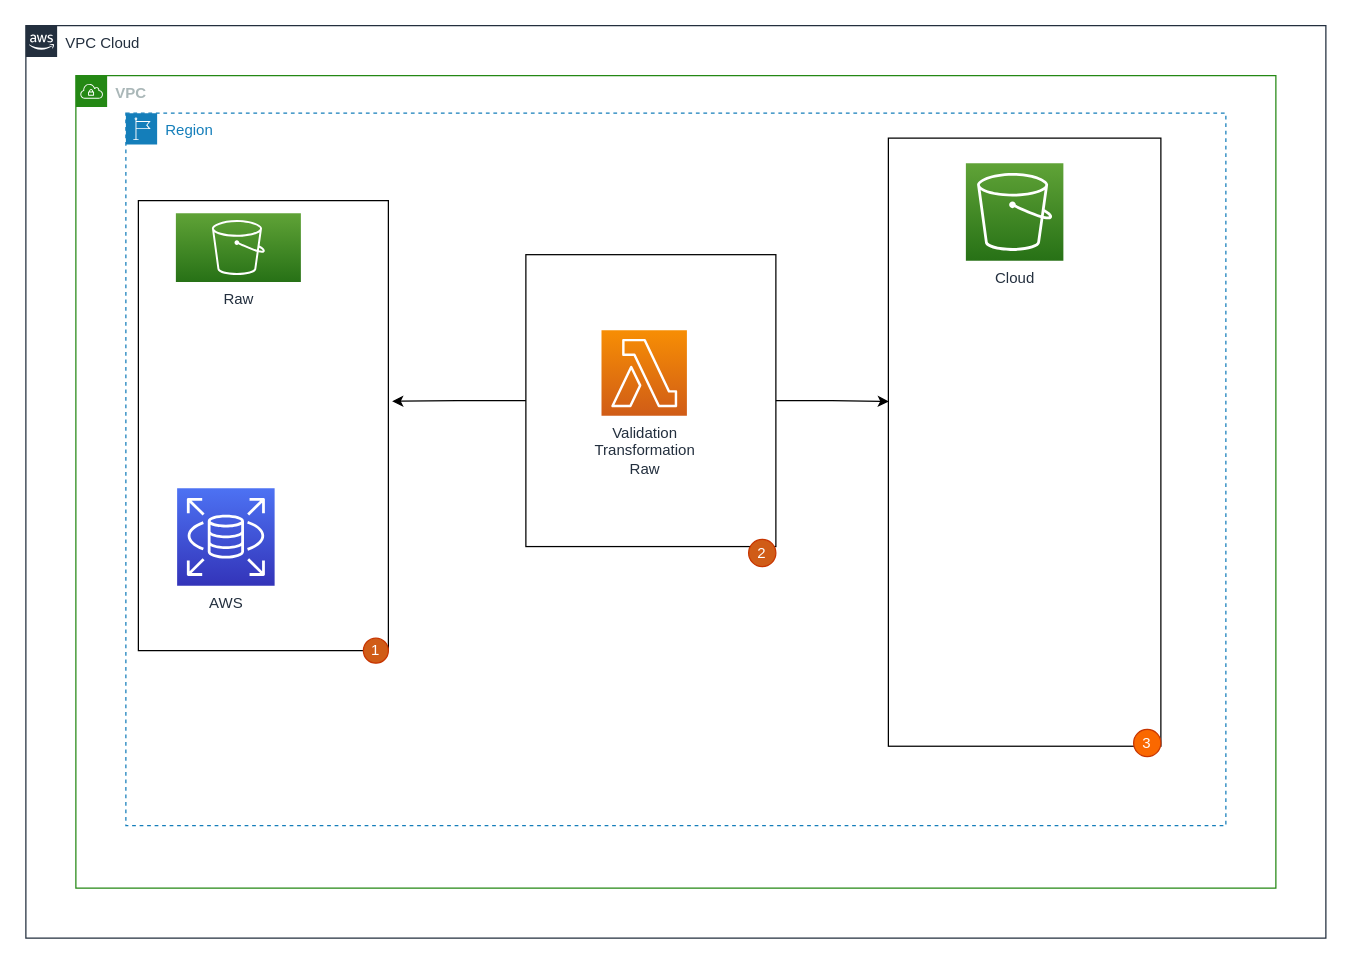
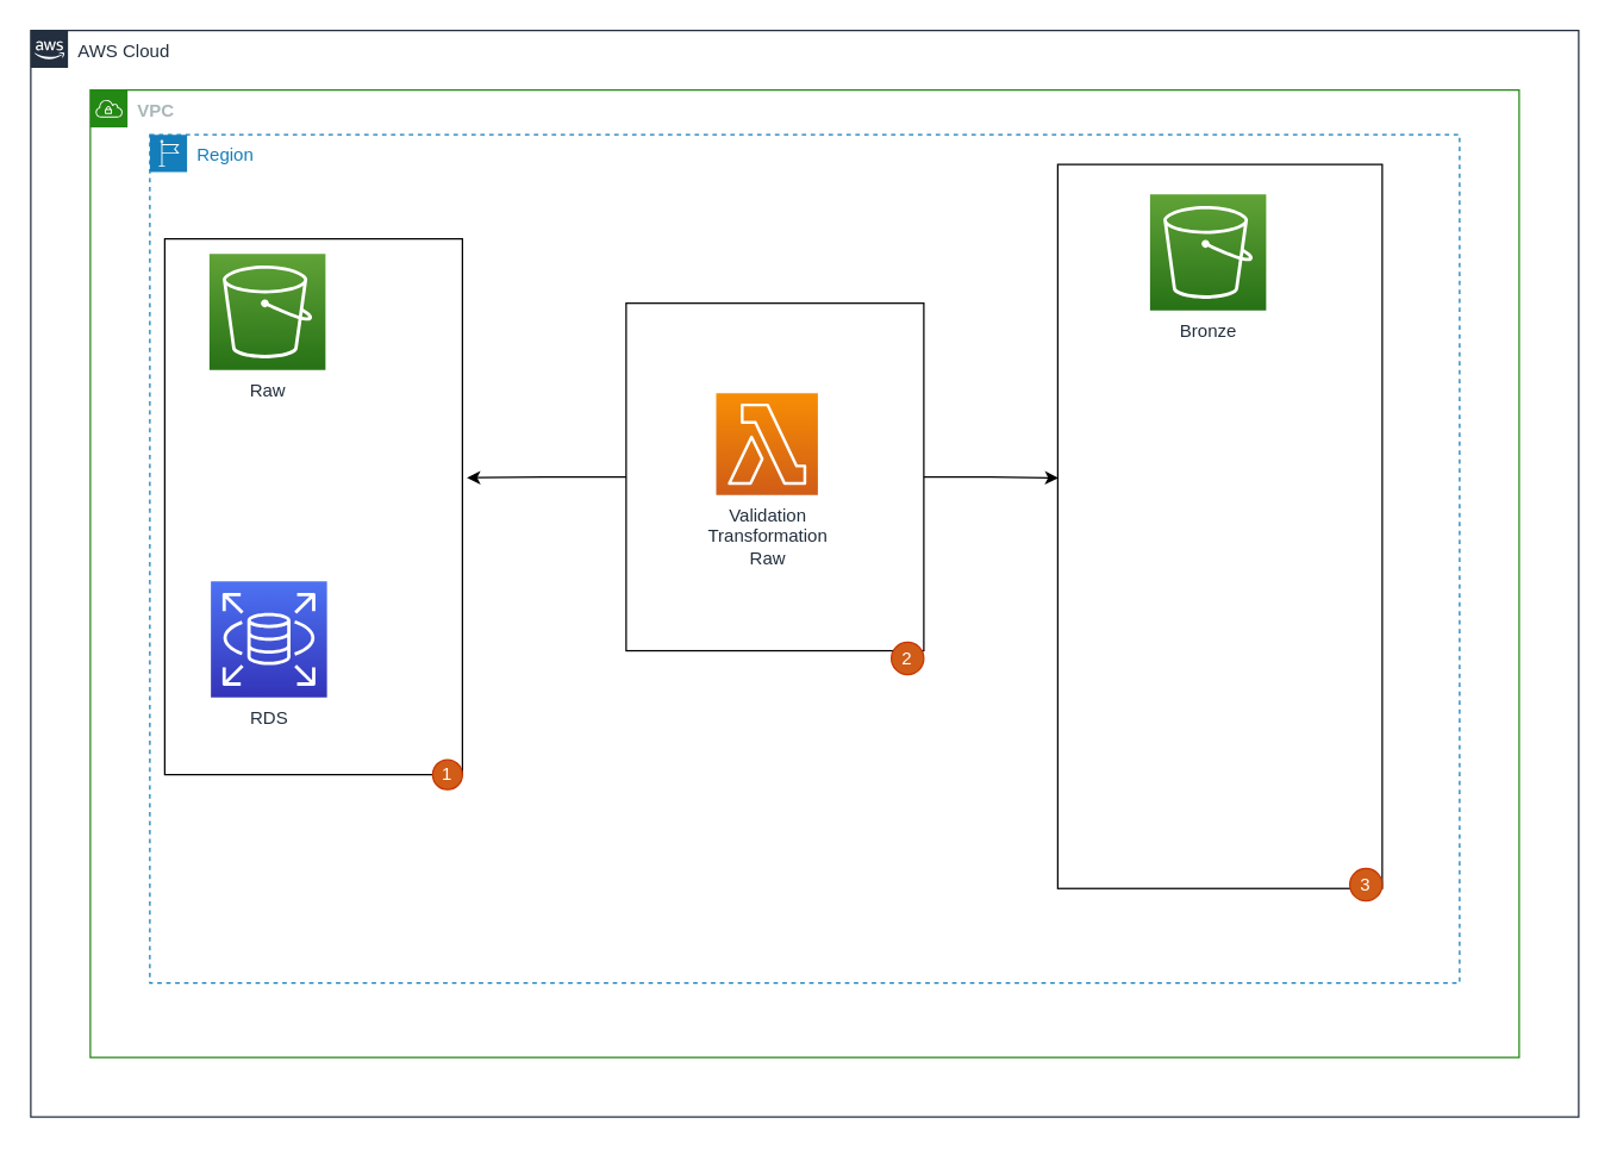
  <mxCell id="0" />
  <mxCell id="1" parent="0" />
- <mxCell id="2" value="VPC Cloud" style="points=[[0,0],[0.25,0],[0.5,0],[0.75,0],[1,0],[1,0.25],[1,0.5],[1,0.75],[1,1],[0.75,1],[0.5,1],[0.25,1],[0,1],[0,0.75],[0,0.5],[0,0.25]];outlineConnect=0;gradientColor=none;html=1;whiteSpace=wrap;fontSize=12;fontStyle=0;container=1;pointerEvents=0;collapsible=0;recursiveResize=0;shape=mxgraph.aws4.group;grIcon=mxgraph.aws4.group_aws_cloud_alt;strokeColor=#232F3E;fillColor=none;verticalAlign=top;align=left;spacingLeft=30;fontColor=#232F3E;dashed=0;" parent="1" vertex="1"><mxGeometry x="20" y="20" width="1040" height="730" as="geometry" /></mxCell>
+ <mxCell id="2" value="AWS Cloud" style="points=[[0,0],[0.25,0],[0.5,0],[0.75,0],[1,0],[1,0.25],[1,0.5],[1,0.75],[1,1],[0.75,1],[0.5,1],[0.25,1],[0,1],[0,0.75],[0,0.5],[0,0.25]];outlineConnect=0;gradientColor=none;html=1;whiteSpace=wrap;fontSize=12;fontStyle=0;container=1;pointerEvents=0;collapsible=0;recursiveResize=0;shape=mxgraph.aws4.group;grIcon=mxgraph.aws4.group_aws_cloud_alt;strokeColor=#232F3E;fillColor=none;verticalAlign=top;align=left;spacingLeft=30;fontColor=#232F3E;dashed=0;" parent="1" vertex="1"><mxGeometry x="20" y="20" width="1040" height="730" as="geometry" /></mxCell>
  <mxCell id="3" value="VPC" style="points=[[0,0],[0.25,0],[0.5,0],[0.75,0],[1,0],[1,0.25],[1,0.5],[1,0.75],[1,1],[0.75,1],[0.5,1],[0.25,1],[0,1],[0,0.75],[0,0.5],[0,0.25]];outlineConnect=0;gradientColor=none;html=1;whiteSpace=wrap;fontSize=12;fontStyle=1;container=1;pointerEvents=0;collapsible=0;recursiveResize=0;shape=mxgraph.aws4.group;grIcon=mxgraph.aws4.group_vpc;strokeColor=#248814;fillColor=none;verticalAlign=top;align=left;spacingLeft=30;fontColor=#AAB7B8;dashed=0;" parent="2" vertex="1"><mxGeometry x="40" y="40" width="960" height="650" as="geometry" /></mxCell>
  <mxCell id="4" value="Region" style="points=[[0,0],[0.25,0],[0.5,0],[0.75,0],[1,0],[1,0.25],[1,0.5],[1,0.75],[1,1],[0.75,1],[0.5,1],[0.25,1],[0,1],[0,0.75],[0,0.5],[0,0.25]];outlineConnect=0;gradientColor=none;html=1;whiteSpace=wrap;fontSize=12;fontStyle=0;container=1;pointerEvents=0;collapsible=0;recursiveResize=0;shape=mxgraph.aws4.group;grIcon=mxgraph.aws4.group_region;strokeColor=#147EBA;fillColor=none;verticalAlign=top;align=left;spacingLeft=30;fontColor=#147EBA;dashed=1;" parent="3" vertex="1"><mxGeometry x="40" y="30" width="880" height="570" as="geometry" /></mxCell>
  <mxCell id="5" value="" style="group" vertex="1" connectable="0" parent="4"><mxGeometry x="610" y="20" width="218" height="500" as="geometry" /></mxCell>
  <mxCell id="6" value="" style="rounded=0;whiteSpace=wrap;html=1;" vertex="1" parent="5"><mxGeometry width="218.0" height="486.486" as="geometry" /></mxCell>
- <mxCell id="7" value="3" style="ellipse;whiteSpace=wrap;html=1;aspect=fixed;fillColor=#fa6800;fontColor=#FFFFFF;strokeColor=#C73500;" vertex="1" parent="5"><mxGeometry x="196.2" y="472.973" width="21.8" height="21.8" as="geometry" /></mxCell>
+ <mxCell id="7" value="3" style="ellipse;whiteSpace=wrap;html=1;aspect=fixed;fillColor=#d05c17;fontColor=#FFFFFF;strokeColor=#C73500;" vertex="1" parent="5"><mxGeometry x="196.2" y="472.973" width="21.8" height="21.8" as="geometry" /></mxCell>
  <mxCell id="8" value="" style="group" vertex="1" connectable="0" parent="4"><mxGeometry x="10" y="70" width="200" height="370" as="geometry" /></mxCell>
  <mxCell id="9" value="" style="rounded=0;whiteSpace=wrap;html=1;" vertex="1" parent="8"><mxGeometry width="200" height="360" as="geometry" /></mxCell>
  <mxCell id="10" value="1" style="ellipse;whiteSpace=wrap;html=1;aspect=fixed;fillColor=#d05c17;fontColor=#FFFFFF;strokeColor=#C73500;" vertex="1" parent="8"><mxGeometry x="180" y="350" width="20" height="20" as="geometry" /></mxCell>
- <mxCell id="11" value="Cloud" style="sketch=0;points=[[0,0,0],[0.25,0,0],[0.5,0,0],[0.75,0,0],[1,0,0],[0,1,0],[0.25,1,0],[0.5,1,0],[0.75,1,0],[1,1,0],[0,0.25,0],[0,0.5,0],[0,0.75,0],[1,0.25,0],[1,0.5,0],[1,0.75,0]];outlineConnect=0;fontColor=#232F3E;gradientColor=#60A337;gradientDirection=north;fillColor=#277116;strokeColor=#ffffff;dashed=0;verticalLabelPosition=bottom;verticalAlign=top;align=center;html=1;fontSize=12;fontStyle=0;aspect=fixed;shape=mxgraph.aws4.resourceIcon;resIcon=mxgraph.aws4.s3;" parent="4" vertex="1"><mxGeometry x="672" y="40" width="78" height="78" as="geometry" /></mxCell>
+ <mxCell id="11" value="Bronze" style="sketch=0;points=[[0,0,0],[0.25,0,0],[0.5,0,0],[0.75,0,0],[1,0,0],[0,1,0],[0.25,1,0],[0.5,1,0],[0.75,1,0],[1,1,0],[0,0.25,0],[0,0.5,0],[0,0.75,0],[1,0.25,0],[1,0.5,0],[1,0.75,0]];outlineConnect=0;fontColor=#232F3E;gradientColor=#60A337;gradientDirection=north;fillColor=#277116;strokeColor=#ffffff;dashed=0;verticalLabelPosition=bottom;verticalAlign=top;align=center;html=1;fontSize=12;fontStyle=0;aspect=fixed;shape=mxgraph.aws4.resourceIcon;resIcon=mxgraph.aws4.s3;" parent="4" vertex="1"><mxGeometry x="672" y="40" width="78" height="78" as="geometry" /></mxCell>
  <mxCell id="12" value="" style="group" vertex="1" connectable="0" parent="4"><mxGeometry x="320" y="70" width="200.0" height="320" as="geometry" /></mxCell>
  <mxCell id="13" value="" style="rounded=0;whiteSpace=wrap;html=1;" vertex="1" parent="12"><mxGeometry y="43.243" width="200" height="233.514" as="geometry" /></mxCell>
  <mxCell id="14" value="Validation&lt;br&gt;Transformation&lt;br&gt;Raw" style="sketch=0;points=[[0,0,0],[0.25,0,0],[0.5,0,0],[0.75,0,0],[1,0,0],[0,1,0],[0.25,1,0],[0.5,1,0],[0.75,1,0],[1,1,0],[0,0.25,0],[0,0.5,0],[0,0.75,0],[1,0.25,0],[1,0.5,0],[1,0.75,0]];outlineConnect=0;fontColor=#232F3E;gradientColor=#F78E04;gradientDirection=north;fillColor=#D05C17;strokeColor=#ffffff;dashed=0;verticalLabelPosition=bottom;verticalAlign=top;align=center;html=1;fontSize=12;fontStyle=0;aspect=fixed;shape=mxgraph.aws4.resourceIcon;resIcon=mxgraph.aws4.lambda;" vertex="1" parent="12"><mxGeometry x="60.5" y="103.784" width="68.324" height="68.324" as="geometry" /></mxCell>
  <mxCell id="15" value="2" style="ellipse;whiteSpace=wrap;html=1;aspect=fixed;fillColor=#d05c17;fontColor=#FFFFFF;strokeColor=#C73500;" vertex="1" parent="12"><mxGeometry x="178.2" y="271.003" width="21.8" height="21.8" as="geometry" /></mxCell>
- <mxCell id="16" value="Raw" style="sketch=0;points=[[0,0,0],[0.25,0,0],[0.5,0,0],[0.75,0,0],[1,0,0],[0,1,0],[0.25,1,0],[0.5,1,0],[0.75,1,0],[1,1,0],[0,0.25,0],[0,0.5,0],[0,0.75,0],[1,0.25,0],[1,0.5,0],[1,0.75,0]];outlineConnect=0;fontColor=#232F3E;gradientColor=#60A337;gradientDirection=north;fillColor=#277116;strokeColor=#ffffff;dashed=0;verticalLabelPosition=bottom;verticalAlign=top;align=center;html=1;fontSize=12;fontStyle=0;aspect=fixed;shape=mxgraph.aws4.resourceIcon;resIcon=mxgraph.aws4.s3;" vertex="1" parent="4"><mxGeometry x="40" y="80" width="100" height="55" as="geometry" /></mxCell>
- <mxCell id="17" value="AWS" style="sketch=0;points=[[0,0,0],[0.25,0,0],[0.5,0,0],[0.75,0,0],[1,0,0],[0,1,0],[0.25,1,0],[0.5,1,0],[0.75,1,0],[1,1,0],[0,0.25,0],[0,0.5,0],[0,0.75,0],[1,0.25,0],[1,0.5,0],[1,0.75,0]];outlineConnect=0;fontColor=#232F3E;gradientColor=#4D72F3;gradientDirection=north;fillColor=#3334B9;strokeColor=#ffffff;dashed=0;verticalLabelPosition=bottom;verticalAlign=top;align=center;html=1;fontSize=12;fontStyle=0;aspect=fixed;shape=mxgraph.aws4.resourceIcon;resIcon=mxgraph.aws4.rds;" vertex="1" parent="4"><mxGeometry x="41" y="300" width="78" height="78" as="geometry" /></mxCell>
+ <mxCell id="16" value="Raw" style="sketch=0;points=[[0,0,0],[0.25,0,0],[0.5,0,0],[0.75,0,0],[1,0,0],[0,1,0],[0.25,1,0],[0.5,1,0],[0.75,1,0],[1,1,0],[0,0.25,0],[0,0.5,0],[0,0.75,0],[1,0.25,0],[1,0.5,0],[1,0.75,0]];outlineConnect=0;fontColor=#232F3E;gradientColor=#60A337;gradientDirection=north;fillColor=#277116;strokeColor=#ffffff;dashed=0;verticalLabelPosition=bottom;verticalAlign=top;align=center;html=1;fontSize=12;fontStyle=0;aspect=fixed;shape=mxgraph.aws4.resourceIcon;resIcon=mxgraph.aws4.s3;" vertex="1" parent="4"><mxGeometry x="40" y="80" width="78" height="78" as="geometry" /></mxCell>
+ <mxCell id="17" value="RDS" style="sketch=0;points=[[0,0,0],[0.25,0,0],[0.5,0,0],[0.75,0,0],[1,0,0],[0,1,0],[0.25,1,0],[0.5,1,0],[0.75,1,0],[1,1,0],[0,0.25,0],[0,0.5,0],[0,0.75,0],[1,0.25,0],[1,0.5,0],[1,0.75,0]];outlineConnect=0;fontColor=#232F3E;gradientColor=#4D72F3;gradientDirection=north;fillColor=#3334B9;strokeColor=#ffffff;dashed=0;verticalLabelPosition=bottom;verticalAlign=top;align=center;html=1;fontSize=12;fontStyle=0;aspect=fixed;shape=mxgraph.aws4.resourceIcon;resIcon=mxgraph.aws4.rds;" vertex="1" parent="4"><mxGeometry x="41" y="300" width="78" height="78" as="geometry" /></mxCell>
  <mxCell id="18" style="edgeStyle=orthogonalEdgeStyle;rounded=0;orthogonalLoop=1;jettySize=auto;html=1;entryX=1.015;entryY=0.446;entryDx=0;entryDy=0;entryPerimeter=0;" edge="1" parent="4" source="13" target="9"><mxGeometry relative="1" as="geometry" /></mxCell>
  <mxCell id="19" style="edgeStyle=orthogonalEdgeStyle;rounded=0;orthogonalLoop=1;jettySize=auto;html=1;entryX=0.002;entryY=0.433;entryDx=0;entryDy=0;entryPerimeter=0;" edge="1" parent="4" source="13" target="6"><mxGeometry relative="1" as="geometry" /></mxCell>
